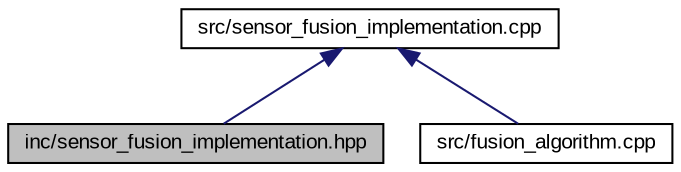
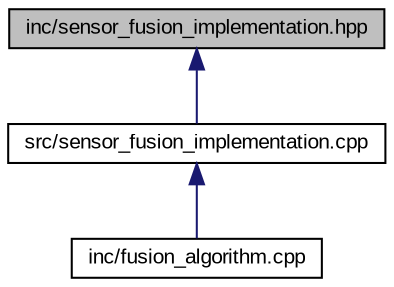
  digraph {
    fontname="Liberation Sans"
    node [color=black fillcolor=white fontname="Liberation Sans" fontsize=10 shape=record style=filled]
    edge [color=midnightblue dir=back fontname="Liberation Sans" fontsize=10 labelfontname=Helvetica labelfontsize=10 style=solid]
    n1 [fillcolor=grey75 fontcolor=black height=0.2 label="inc/sensor_fusion_implementation.hpp" width=0.4]
    n2 [height=0.2 label="src/sensor_fusion_implementation.cpp" width=0.4]
-   n3 [height=0.2 label="src/fusion_algorithm.cpp" width=0.4]
-   n2 -> n1
+   n3 [height=0.2 label="inc/fusion_algorithm.cpp" width=0.4]
+   n1 -> n2
    n2 -> n3
  }
